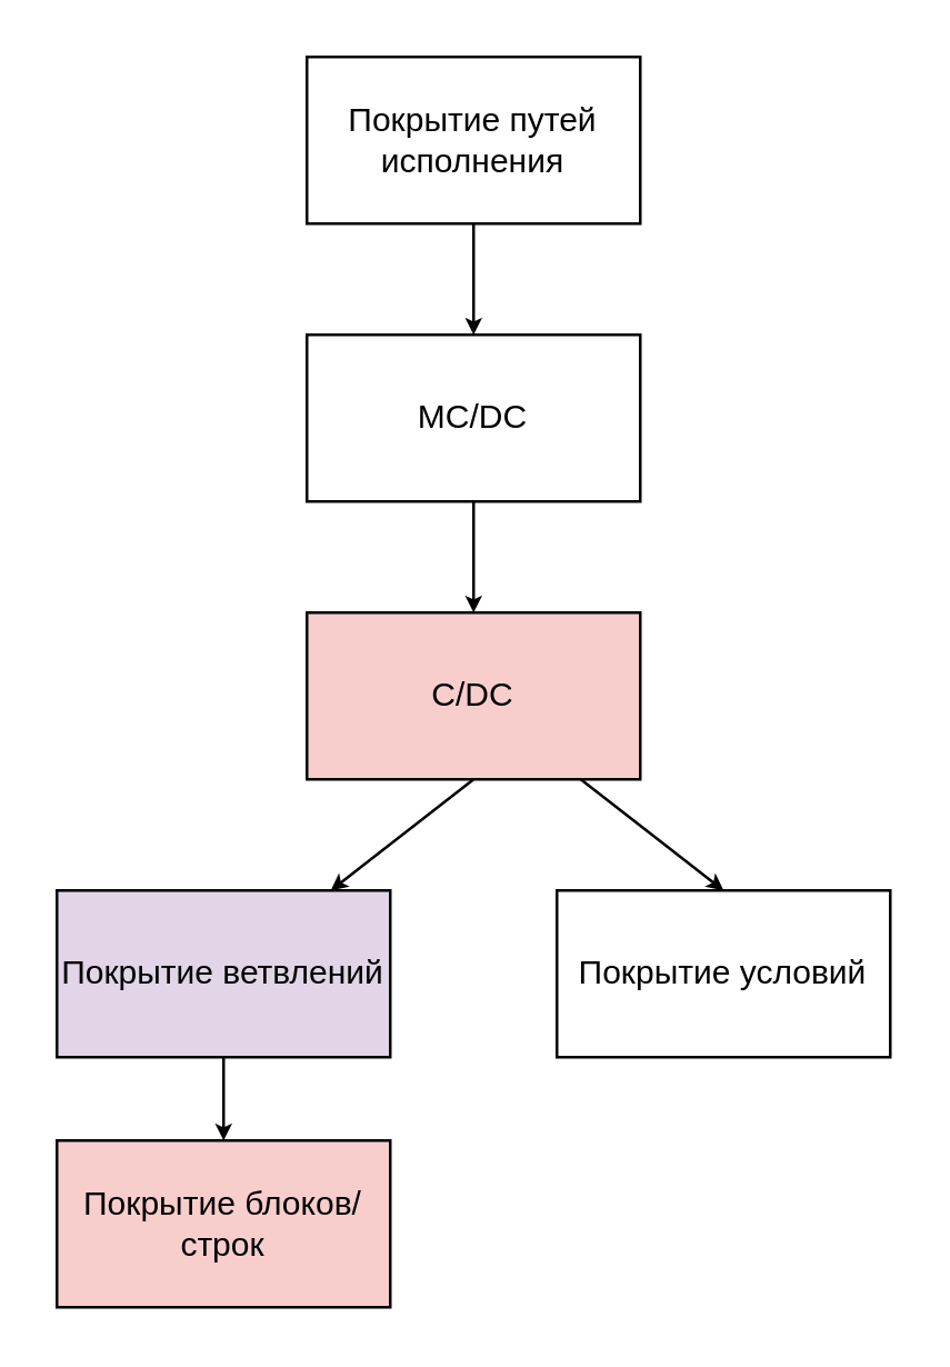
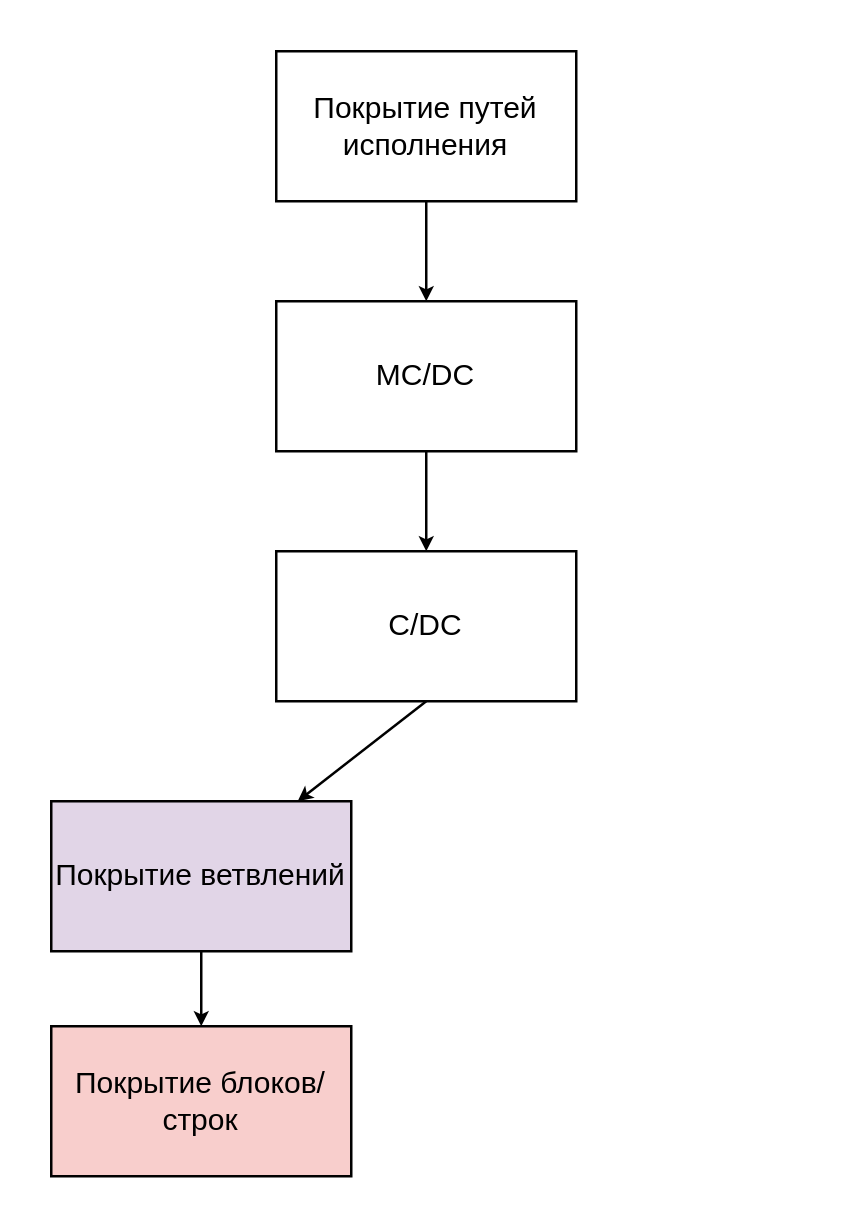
  <mxCell id="0" />
  <mxCell id="1" parent="0" />
  <mxCell id="2" style="edgeStyle=orthogonalEdgeStyle;rounded=0;orthogonalLoop=1;jettySize=auto;html=1;entryX=0.5;entryY=0;entryDx=0;entryDy=0;endSize=3;" edge="1" parent="1" source="3" target="5"><mxGeometry relative="1" as="geometry" /></mxCell>
  <mxCell id="3" value="Покрытие путей исполнения" style="rounded=0;whiteSpace=wrap;html=1;" vertex="1" parent="1"><mxGeometry x="110" y="20" width="120" height="60" as="geometry" /></mxCell>
  <mxCell id="4" style="edgeStyle=orthogonalEdgeStyle;rounded=0;orthogonalLoop=1;jettySize=auto;html=1;exitX=0.5;exitY=1;exitDx=0;exitDy=0;entryX=0.5;entryY=0;entryDx=0;entryDy=0;endSize=3;" edge="1" parent="1" source="5" target="8"><mxGeometry relative="1" as="geometry" /></mxCell>
  <mxCell id="5" value="MC/DC" style="rounded=0;whiteSpace=wrap;html=1;" vertex="1" parent="1"><mxGeometry x="110" y="120" width="120" height="60" as="geometry" /></mxCell>
  <mxCell id="6" style="rounded=0;orthogonalLoop=1;jettySize=auto;html=1;exitX=0.5;exitY=1;exitDx=0;exitDy=0;endSize=3;" edge="1" parent="1" source="8" target="10"><mxGeometry relative="1" as="geometry" /></mxCell>
- <mxCell id="7" style="edgeStyle=none;rounded=0;orthogonalLoop=1;jettySize=auto;html=1;entryX=0.5;entryY=0;entryDx=0;entryDy=0;endSize=3;" edge="1" parent="1" source="8" target="12"><mxGeometry relative="1" as="geometry" /></mxCell>
- <mxCell id="8" value="C/DC" style="rounded=0;whiteSpace=wrap;html=1;fillColor=#f8cecc;" vertex="1" parent="1"><mxGeometry x="110" y="220" width="120" height="60" as="geometry" /></mxCell>
+ <mxCell id="8" value="C/DC" style="rounded=0;whiteSpace=wrap;html=1;" vertex="1" parent="1"><mxGeometry x="110" y="220" width="120" height="60" as="geometry" /></mxCell>
  <mxCell id="9" style="edgeStyle=none;rounded=0;orthogonalLoop=1;jettySize=auto;html=1;entryX=0.5;entryY=0;entryDx=0;entryDy=0;endSize=3;" edge="1" parent="1" source="10" target="11"><mxGeometry relative="1" as="geometry" /></mxCell>
  <mxCell id="10" value="Покрытие ветвлений" style="rounded=0;whiteSpace=wrap;html=1;fillColor=#e1d5e7;" vertex="1" parent="1"><mxGeometry x="20" y="320" width="120" height="60" as="geometry" /></mxCell>
  <mxCell id="11" value="Покрытие блоков/строк" style="rounded=0;whiteSpace=wrap;html=1;fillColor=#f8cecc;" vertex="1" parent="1"><mxGeometry x="20" y="410" width="120" height="60" as="geometry" /></mxCell>
- <mxCell id="12" value="Покрытие условий" style="rounded=0;whiteSpace=wrap;html=1;" vertex="1" parent="1"><mxGeometry x="200" y="320" width="120" height="60" as="geometry" /></mxCell>
